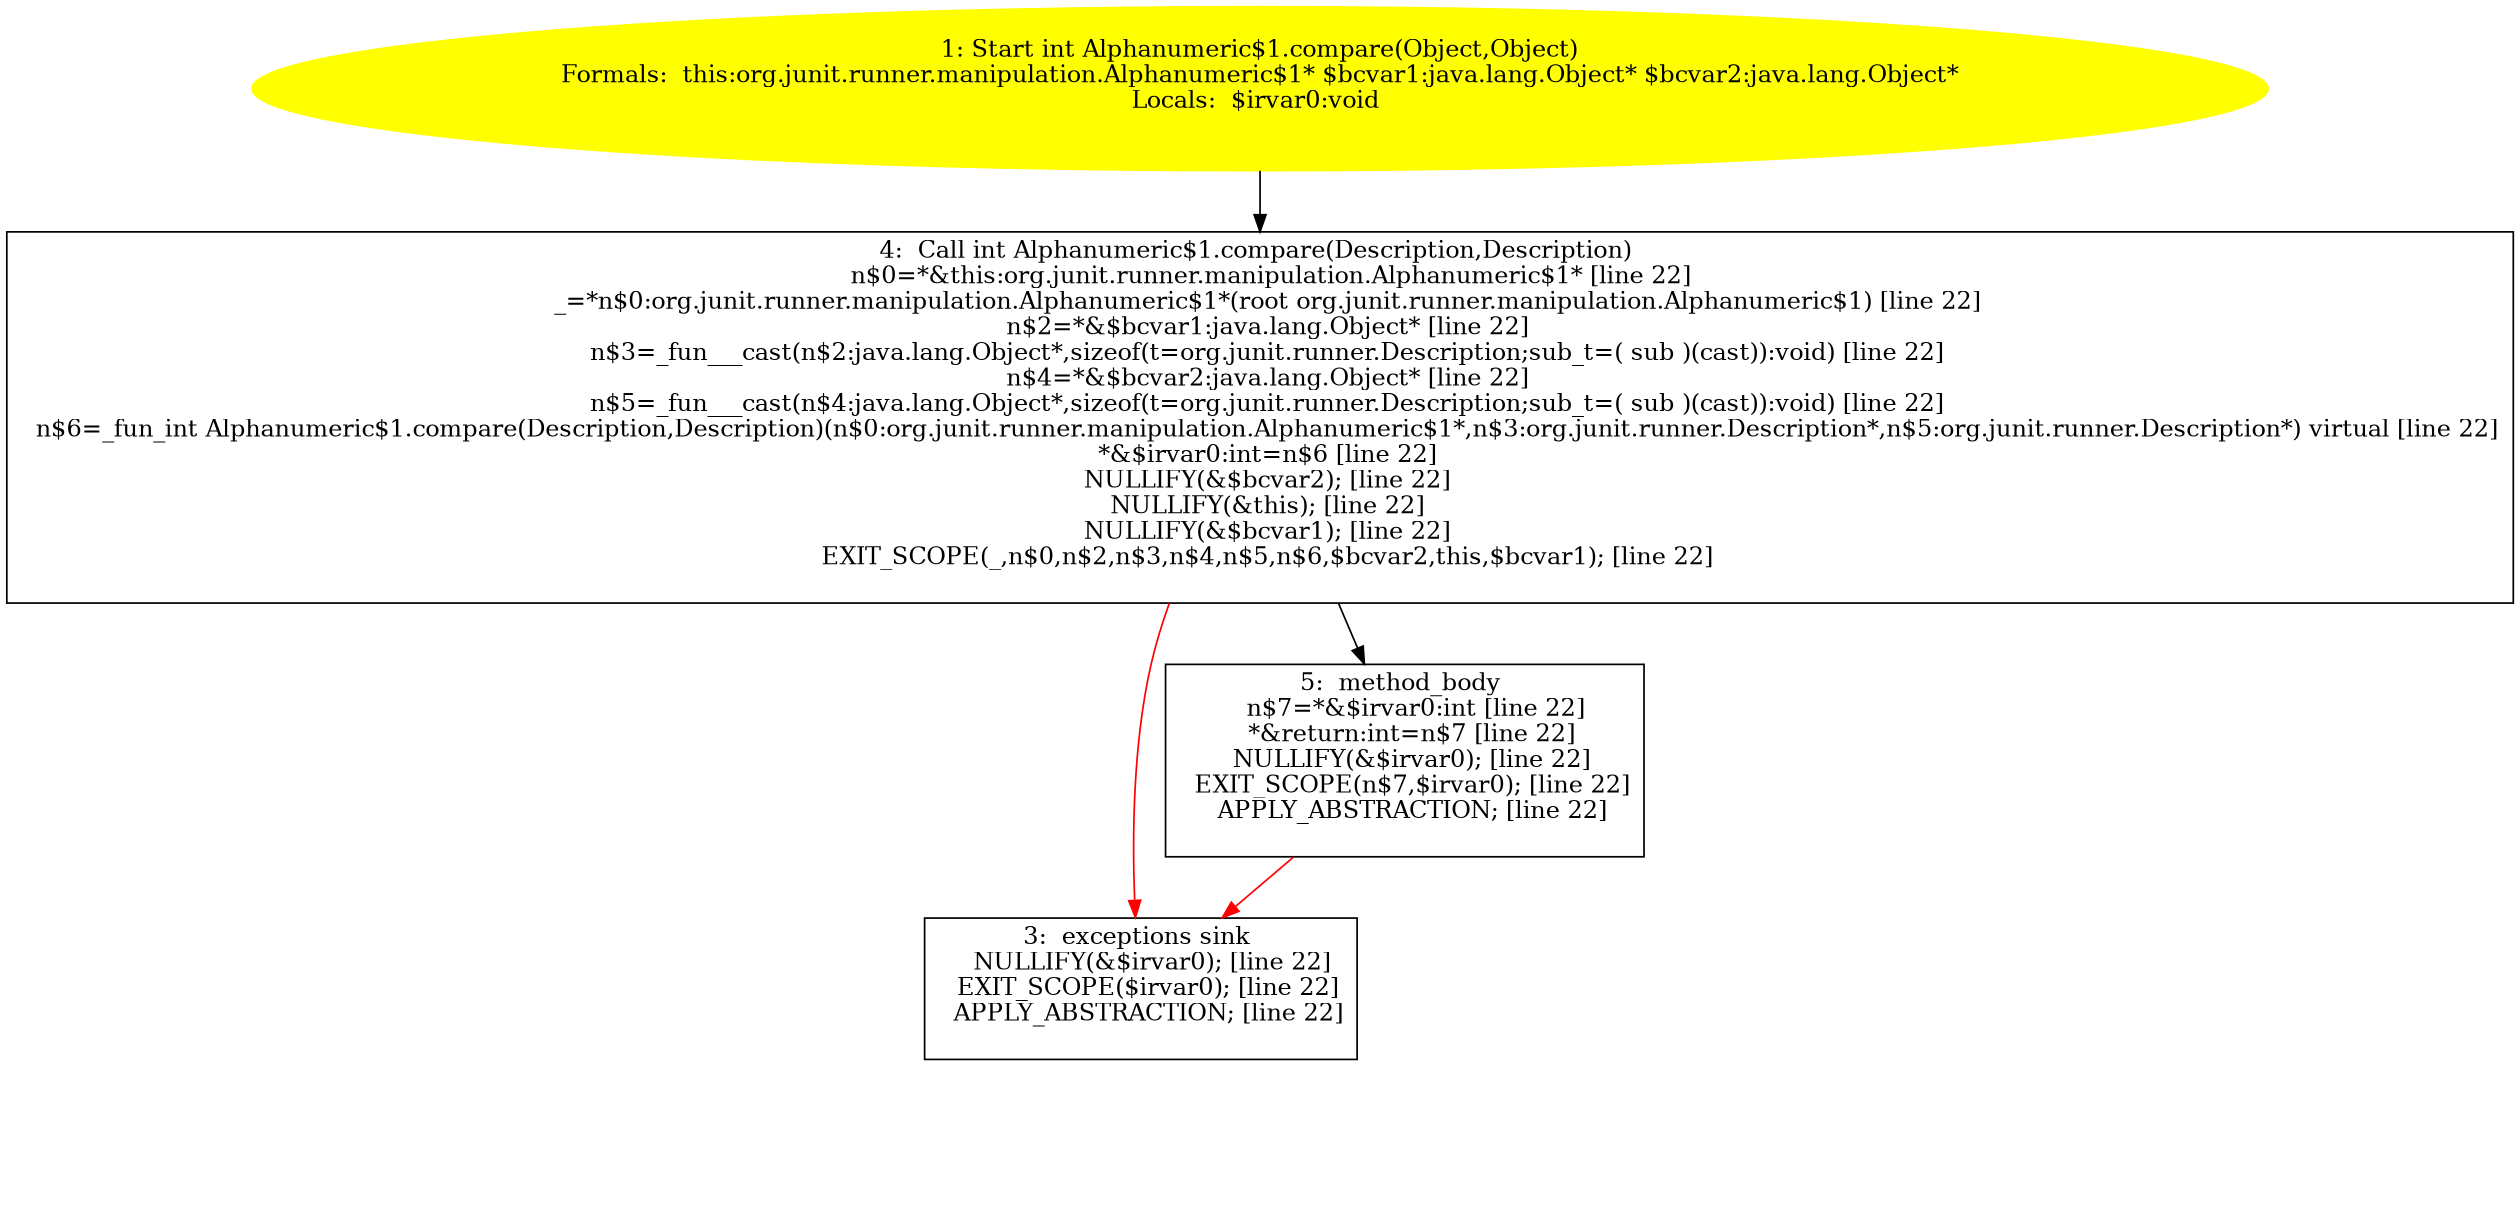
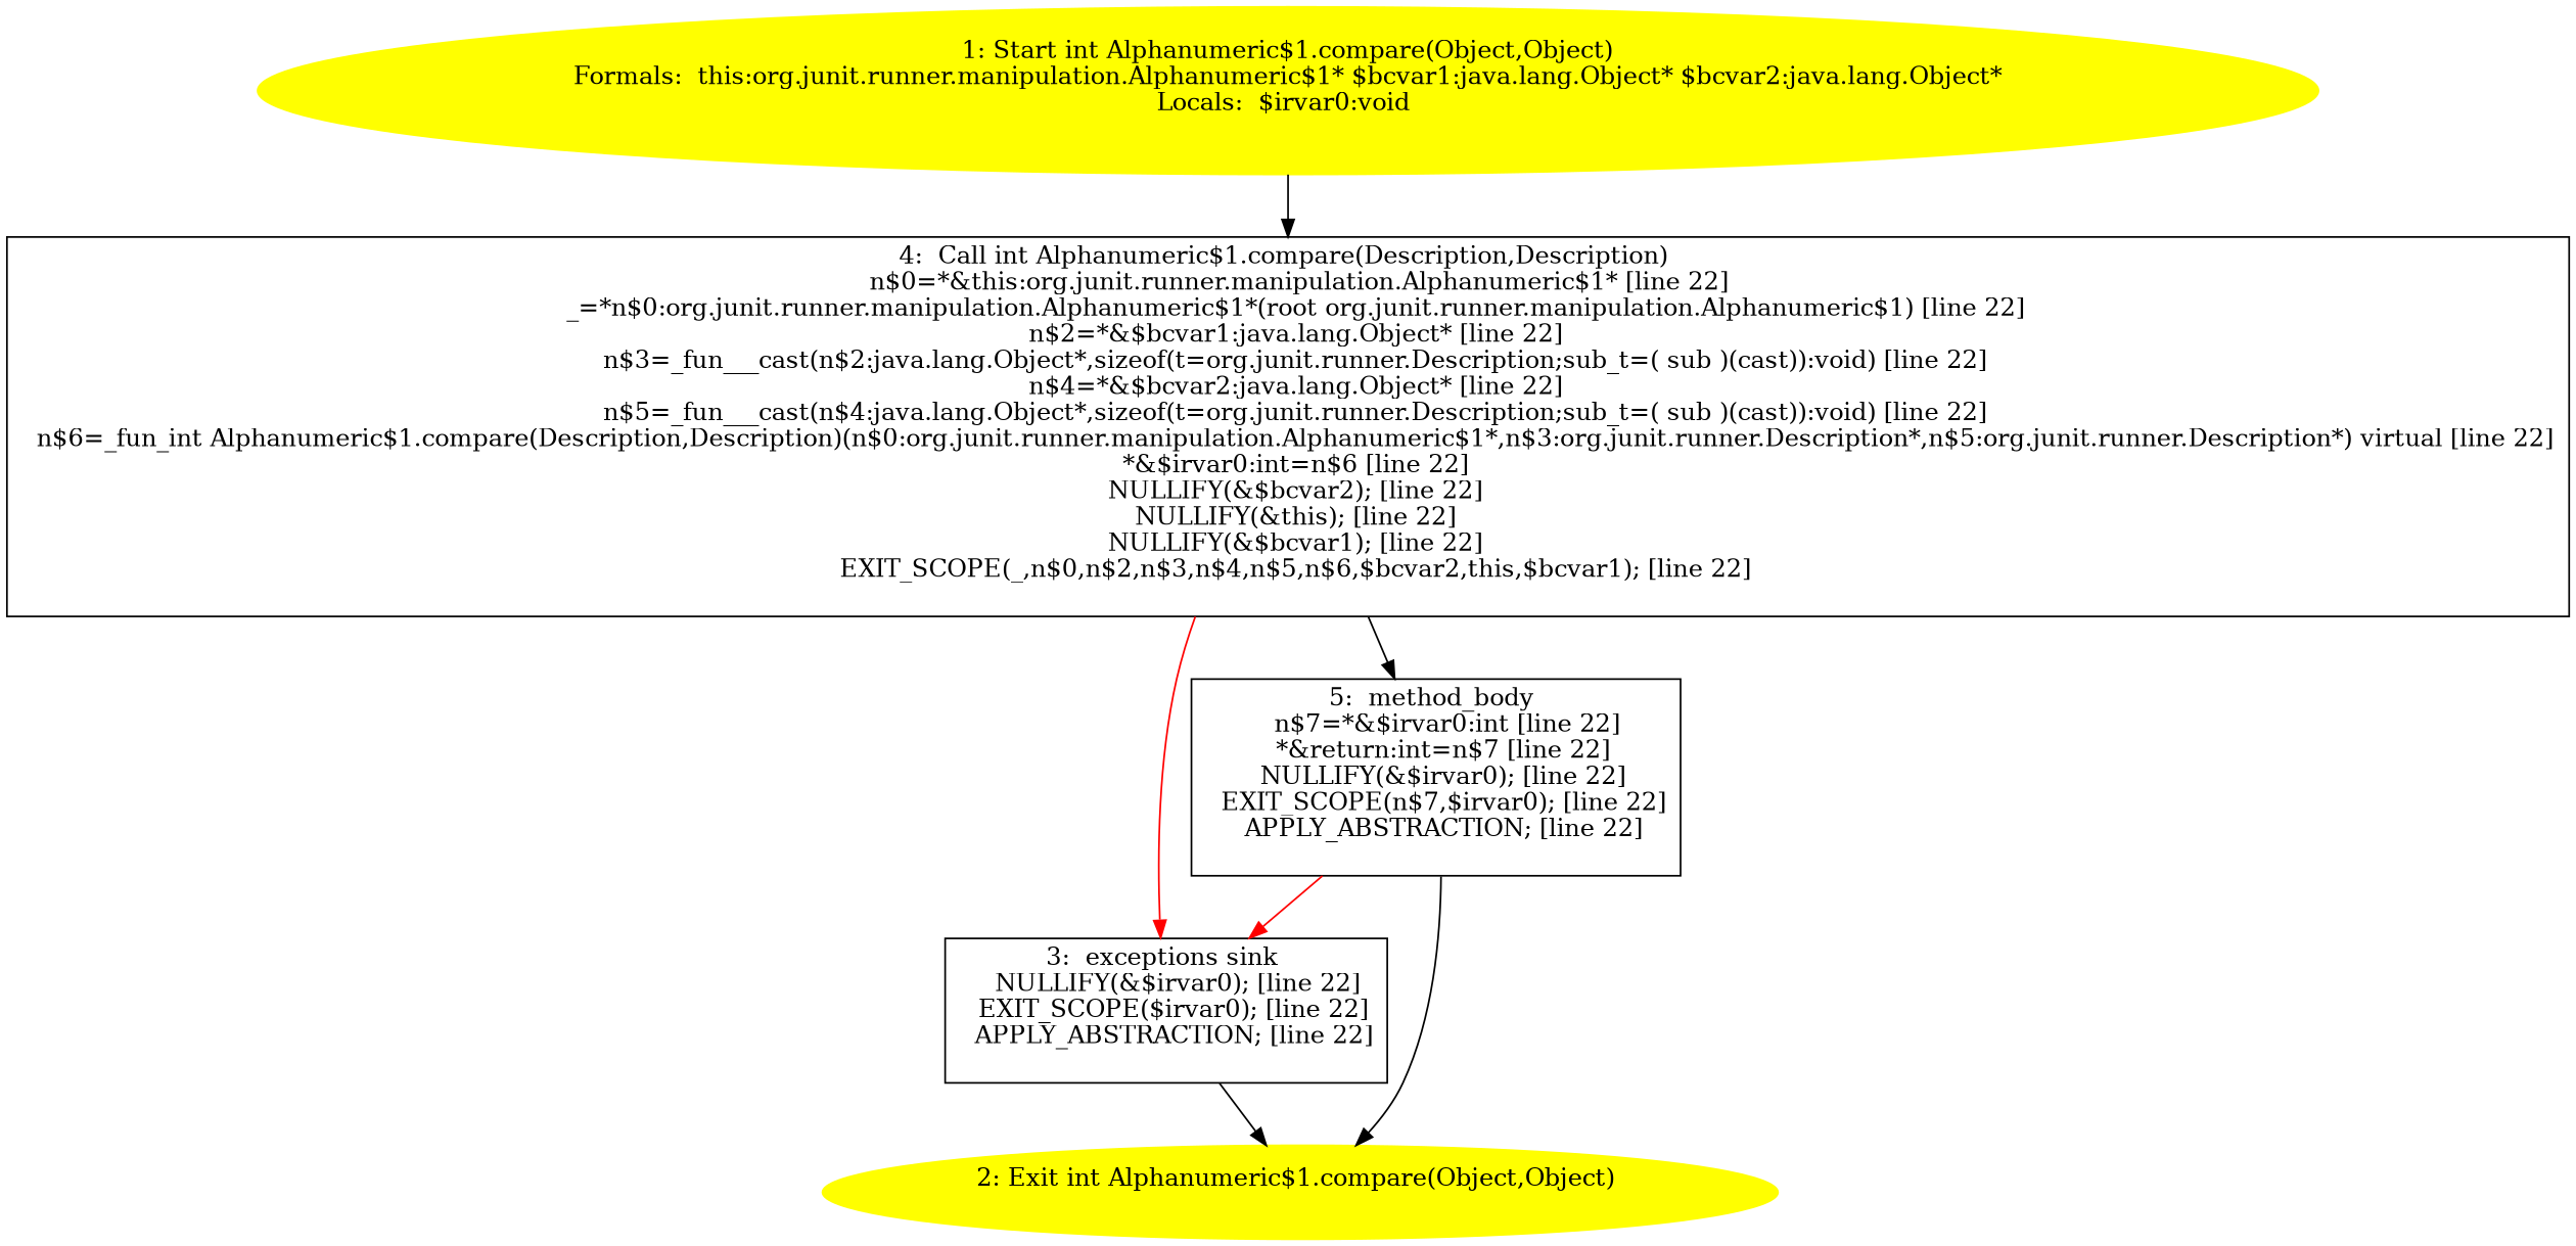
  digraph {
    node [shape=box]
    n1 [color=yellow label="1: Start int Alphanumeric$1.compare(Object,Object)\nFormals:  this:org.junit.runner.manipulation.Alphanumeric$1* $bcvar1:java.lang.Object* $bcvar2:java.lang.Object*\nLocals:  $irvar0:void \n  " style=filled shape=""]
    n2 [label="4:  Call int Alphanumeric$1.compare(Description,Description) \n   n$0=*&this:org.junit.runner.manipulation.Alphanumeric$1* [line 22]\n  _=*n$0:org.junit.runner.manipulation.Alphanumeric$1*(root org.junit.runner.manipulation.Alphanumeric$1) [line 22]\n  n$2=*&$bcvar1:java.lang.Object* [line 22]\n  n$3=_fun___cast(n$2:java.lang.Object*,sizeof(t=org.junit.runner.Description;sub_t=( sub )(cast)):void) [line 22]\n  n$4=*&$bcvar2:java.lang.Object* [line 22]\n  n$5=_fun___cast(n$4:java.lang.Object*,sizeof(t=org.junit.runner.Description;sub_t=( sub )(cast)):void) [line 22]\n  n$6=_fun_int Alphanumeric$1.compare(Description,Description)(n$0:org.junit.runner.manipulation.Alphanumeric$1*,n$3:org.junit.runner.Description*,n$5:org.junit.runner.Description*) virtual [line 22]\n  *&$irvar0:int=n$6 [line 22]\n  NULLIFY(&$bcvar2); [line 22]\n  NULLIFY(&this); [line 22]\n  NULLIFY(&$bcvar1); [line 22]\n  EXIT_SCOPE(_,n$0,n$2,n$3,n$4,n$5,n$6,$bcvar2,this,$bcvar1); [line 22]\n "]
    n3 [label="3:  exceptions sink \n   NULLIFY(&$irvar0); [line 22]\n  EXIT_SCOPE($irvar0); [line 22]\n  APPLY_ABSTRACTION; [line 22]\n "]
    n4 [label="5:  method_body \n   n$7=*&$irvar0:int [line 22]\n  *&return:int=n$7 [line 22]\n  NULLIFY(&$irvar0); [line 22]\n  EXIT_SCOPE(n$7,$irvar0); [line 22]\n  APPLY_ABSTRACTION; [line 22]\n "]
+   n5 [color=yellow label="2: Exit int Alphanumeric$1.compare(Object,Object) \n  " style=filled shape=""]
    n1 -> n2
    n2 -> n3 [color=red]
    n2 -> n4
+   n3 -> n5
    n4 -> n3 [color=red]
+   n4 -> n5
  }
